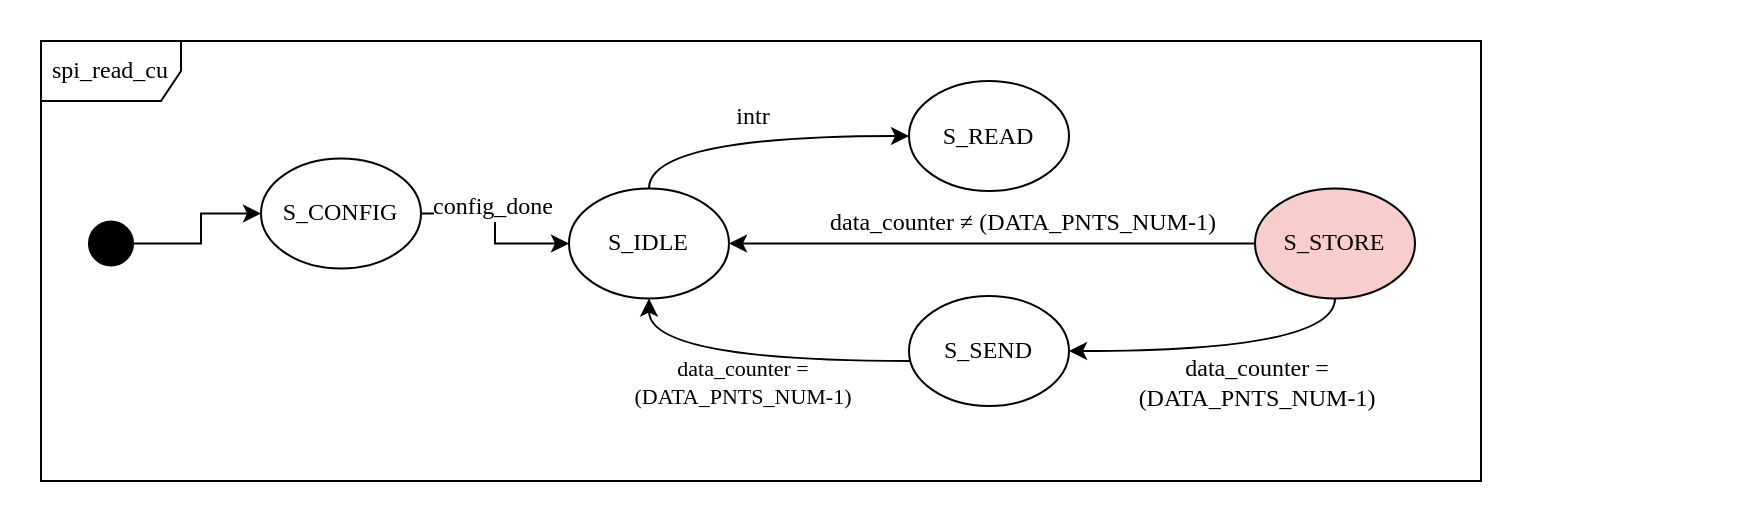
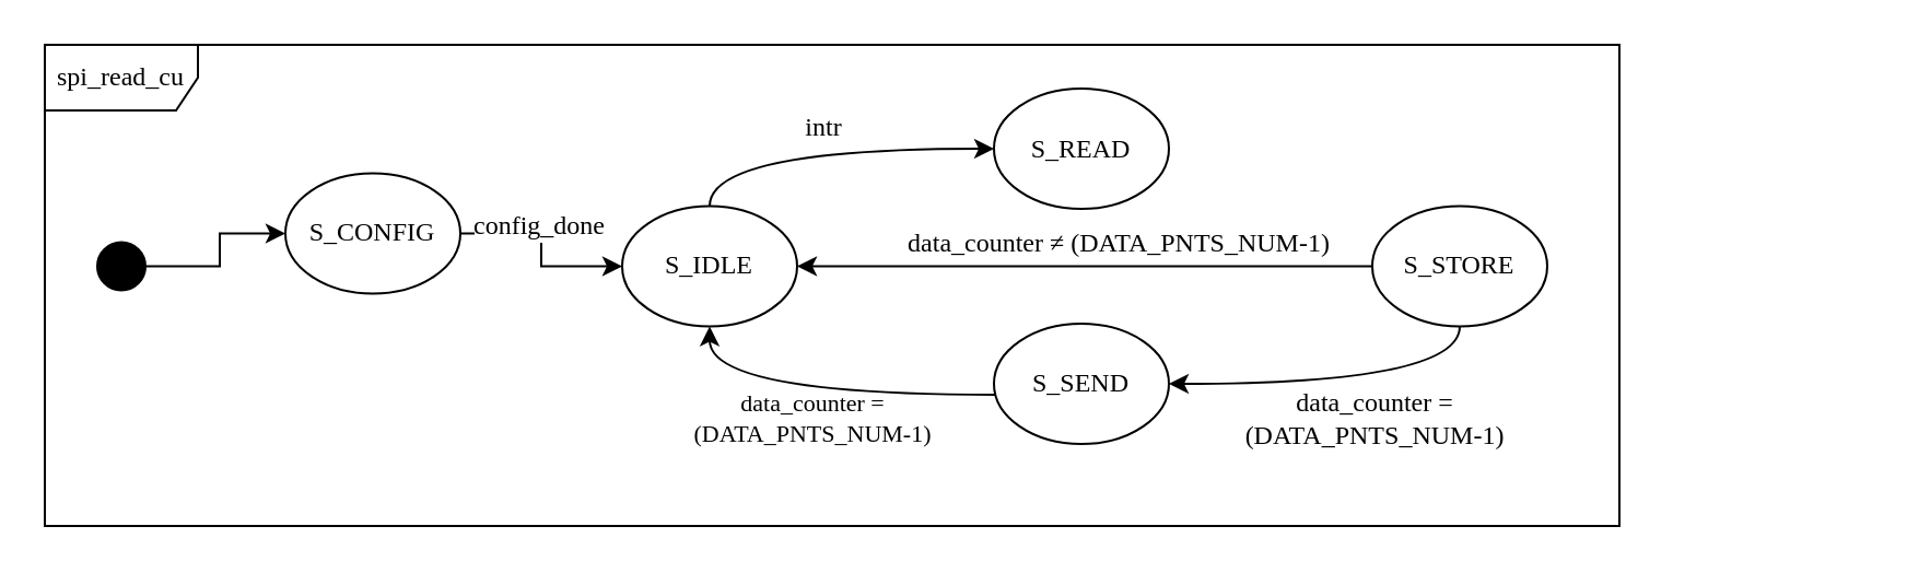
  <mxCell id="0" />
  <mxCell id="1" parent="0" />
  <mxCell id="2" value="&lt;font data-font-src=&quot;https://db.onlinewebfonts.com/t/17e268efa7d01d3f0d6c6c4d95f4326c.ttf&quot;&gt;spi_read_cu&lt;/font&gt;" style="shape=umlFrame;whiteSpace=wrap;html=1;rounded=1;shadow=0;comic=0;labelBackgroundColor=none;strokeWidth=1;fontFamily=NewsGotT;fontSize=12;align=center;movable=1;resizable=1;rotatable=1;deletable=1;editable=1;locked=0;connectable=1;width=70;height=30;" parent="1" vertex="1"><mxGeometry x="20" y="20" width="720" height="220" as="geometry" /></mxCell>
  <mxCell id="3" style="edgeStyle=orthogonalEdgeStyle;rounded=0;orthogonalLoop=1;jettySize=auto;html=1;exitX=0.5;exitY=0.118;exitDx=0;exitDy=0;entryX=0;entryY=0.5;entryDx=0;entryDy=0;exitPerimeter=0;" parent="1" source="4" target="7" edge="1"><mxGeometry relative="1" as="geometry" /></mxCell>
  <mxCell id="4" value="" style="ellipse;html=1;shape=startState;fillColor=#000000;strokeColor=default;rounded=1;shadow=0;comic=0;labelBackgroundColor=none;fontFamily=Verdana;fontSize=12;fontColor=#000000;align=center;direction=south;" parent="1" vertex="1"><mxGeometry x="40" y="106.25" width="30" height="30" as="geometry" /></mxCell>
  <mxCell id="5" style="edgeStyle=orthogonalEdgeStyle;rounded=0;orthogonalLoop=1;jettySize=auto;html=1;exitX=1;exitY=0.5;exitDx=0;exitDy=0;entryX=0;entryY=0.5;entryDx=0;entryDy=0;fontFamily=Helvetica;fontSize=12;fontColor=default;" parent="1" source="7" target="10" edge="1"><mxGeometry relative="1" as="geometry" /></mxCell>
  <mxCell id="6" value="config_done" style="edgeLabel;html=1;align=center;verticalAlign=middle;resizable=0;points=[];strokeColor=default;fontFamily=NewsGotT;fontSize=12;fontColor=default;fillColor=default;fontSource=https%3A%2F%2Fdb.onlinewebfonts.com%2Ft%2F17e268efa7d01d3f0d6c6c4d95f4326c.ttf;" parent="5" vertex="1" connectable="0"><mxGeometry x="0.021" y="-2" relative="1" as="geometry"><mxPoint y="-12" as="offset" /></mxGeometry></mxCell>
  <mxCell id="7" value="&lt;font data-font-src=&quot;https://db.onlinewebfonts.com/t/17e268efa7d01d3f0d6c6c4d95f4326c.ttf&quot;&gt;S_CONFIG&lt;/font&gt;" style="ellipse;whiteSpace=wrap;html=1;fontFamily=NewsGotT;" parent="1" vertex="1"><mxGeometry x="130" y="78.75" width="80" height="55" as="geometry" /></mxCell>
  <mxCell id="8" style="edgeStyle=orthogonalEdgeStyle;shape=connector;rounded=0;orthogonalLoop=1;jettySize=auto;html=1;exitX=0.5;exitY=0;exitDx=0;exitDy=0;strokeColor=default;align=center;verticalAlign=middle;fontFamily=Helvetica;fontSize=12;fontColor=default;labelBackgroundColor=default;endArrow=classic;curved=1;entryX=0;entryY=0.5;entryDx=0;entryDy=0;" parent="1" source="10" target="11" edge="1"><mxGeometry relative="1" as="geometry"><mxPoint x="450" y="70" as="targetPoint" /><Array as="points"><mxPoint x="324" y="68" /></Array></mxGeometry></mxCell>
  <mxCell id="9" value="intr" style="edgeLabel;html=1;align=center;verticalAlign=middle;resizable=0;points=[];strokeColor=default;fontFamily=NewsGotT;fontSize=12;fontColor=default;fillColor=default;" parent="8" vertex="1" connectable="0"><mxGeometry x="0.14" y="1" relative="1" as="geometry"><mxPoint x="-11" y="-9" as="offset" /></mxGeometry></mxCell>
  <mxCell id="10" value="S_IDLE" style="ellipse;whiteSpace=wrap;html=1;fontFamily=NewsGotT;fontSource=https%3A%2F%2Fdb.onlinewebfonts.com%2Ft%2F17e268efa7d01d3f0d6c6c4d95f4326c.ttf;" parent="1" vertex="1"><mxGeometry x="284" y="93.75" width="80" height="55" as="geometry" /></mxCell>
  <mxCell id="11" value="S_READ" style="ellipse;whiteSpace=wrap;html=1;fontFamily=NewsGotT;fontSource=https%3A%2F%2Fdb.onlinewebfonts.com%2Ft%2F17e268efa7d01d3f0d6c6c4d95f4326c.ttf;" parent="1" vertex="1"><mxGeometry x="454" y="40" width="80" height="55" as="geometry" /></mxCell>
  <mxCell id="12" style="edgeStyle=orthogonalEdgeStyle;rounded=0;orthogonalLoop=1;jettySize=auto;html=1;exitX=0.5;exitY=1;exitDx=0;exitDy=0;entryX=1;entryY=0.5;entryDx=0;entryDy=0;fontFamily=NewsGotT;fontSize=12;fontColor=default;curved=1;" parent="1" source="16" target="22" edge="1"><mxGeometry relative="1" as="geometry"><Array as="points"><mxPoint x="667" y="175" /></Array></mxGeometry></mxCell>
  <mxCell id="13" value="&lt;div&gt;data_counter =&lt;/div&gt;&lt;div&gt;(DATA_PNTS_NUM-1)&lt;/div&gt;" style="edgeLabel;html=1;align=center;verticalAlign=middle;resizable=0;points=[];strokeColor=default;fontFamily=NewsGotT;fontSize=12;fontColor=default;fillColor=default;labelBackgroundColor=none;" parent="12" vertex="1" connectable="0"><mxGeometry x="0.497" y="-4" relative="1" as="geometry"><mxPoint x="53" y="19" as="offset" /></mxGeometry></mxCell>
  <mxCell id="14" style="edgeStyle=orthogonalEdgeStyle;rounded=0;orthogonalLoop=1;jettySize=auto;html=1;entryX=1;entryY=0.5;entryDx=0;entryDy=0;" edge="1" parent="1" source="16" target="10"><mxGeometry relative="1" as="geometry" /></mxCell>
  <mxCell id="15" value="data_counter ≠ (DATA_PNTS_NUM-1)" style="edgeLabel;html=1;align=center;verticalAlign=middle;resizable=0;points=[];fontFamily=NewsGotT;fontSize=12;" vertex="1" connectable="0" parent="14"><mxGeometry x="-0.107" relative="1" as="geometry"><mxPoint y="-11" as="offset" /></mxGeometry></mxCell>
- <mxCell id="16" value="S_STORE" style="ellipse;whiteSpace=wrap;html=1;fontFamily=NewsGotT;fontSource=https%3A%2F%2Fdb.onlinewebfonts.com%2Ft%2F17e268efa7d01d3f0d6c6c4d95f4326c.ttf;fillColor=#f8cecc;" parent="1" vertex="1"><mxGeometry x="627" y="93.75" width="80" height="55" as="geometry" /></mxCell>
+ <mxCell id="16" value="S_STORE" style="ellipse;whiteSpace=wrap;html=1;fontFamily=NewsGotT;fontSource=https%3A%2F%2Fdb.onlinewebfonts.com%2Ft%2F17e268efa7d01d3f0d6c6c4d95f4326c.ttf;" parent="1" vertex="1"><mxGeometry x="627" y="93.75" width="80" height="55" as="geometry" /></mxCell>
  <mxCell id="17" style="edgeStyle=orthogonalEdgeStyle;rounded=0;orthogonalLoop=1;jettySize=auto;html=1;exitX=0.5;exitY=1;exitDx=0;exitDy=0;entryX=0.5;entryY=0;entryDx=0;entryDy=0;fontFamily=NewsGotT;fontSize=12;fontColor=default;" parent="1" edge="1"><mxGeometry relative="1" as="geometry"><mxPoint x="850" y="157.5" as="targetPoint" /></mxGeometry></mxCell>
  <mxCell id="18" style="edgeStyle=orthogonalEdgeStyle;rounded=0;orthogonalLoop=1;jettySize=auto;html=1;exitX=0;exitY=0.5;exitDx=0;exitDy=0;entryX=1;entryY=0.5;entryDx=0;entryDy=0;fontFamily=NewsGotT;fontSize=12;fontColor=default;" parent="1" edge="1"><mxGeometry relative="1" as="geometry"><mxPoint x="723" y="185" as="targetPoint" /></mxGeometry></mxCell>
  <mxCell id="19" value="cycle_counter = 5" style="edgeLabel;html=1;align=center;verticalAlign=middle;resizable=0;points=[];strokeColor=default;fontFamily=NewsGotT;fontSize=12;fontColor=default;fillColor=default;" parent="18" vertex="1" connectable="0"><mxGeometry x="0.131" y="-2" relative="1" as="geometry"><mxPoint x="9" y="-7" as="offset" /></mxGeometry></mxCell>
  <mxCell id="20" style="edgeStyle=orthogonalEdgeStyle;rounded=0;orthogonalLoop=1;jettySize=auto;html=1;entryX=0.5;entryY=1;entryDx=0;entryDy=0;curved=1;" edge="1" parent="1" source="22" target="10"><mxGeometry relative="1" as="geometry"><Array as="points"><mxPoint x="324" y="180" /></Array></mxGeometry></mxCell>
  <mxCell id="21" value="&lt;div&gt;data_counter =&lt;/div&gt;&lt;div&gt;(DATA_PNTS_NUM-1)&lt;/div&gt;" style="edgeLabel;html=1;align=center;verticalAlign=middle;resizable=0;points=[];labelBackgroundColor=none;fontFamily=NewsGotT;" vertex="1" connectable="0" parent="20"><mxGeometry x="-0.651" y="2" relative="1" as="geometry"><mxPoint x="-56" y="8" as="offset" /></mxGeometry></mxCell>
  <mxCell id="22" value="S_SEND" style="ellipse;whiteSpace=wrap;html=1;fontFamily=NewsGotT;fontSource=https%3A%2F%2Fdb.onlinewebfonts.com%2Ft%2F17e268efa7d01d3f0d6c6c4d95f4326c.ttf;" parent="1" vertex="1"><mxGeometry x="454" y="147.5" width="80" height="55" as="geometry" /></mxCell>
